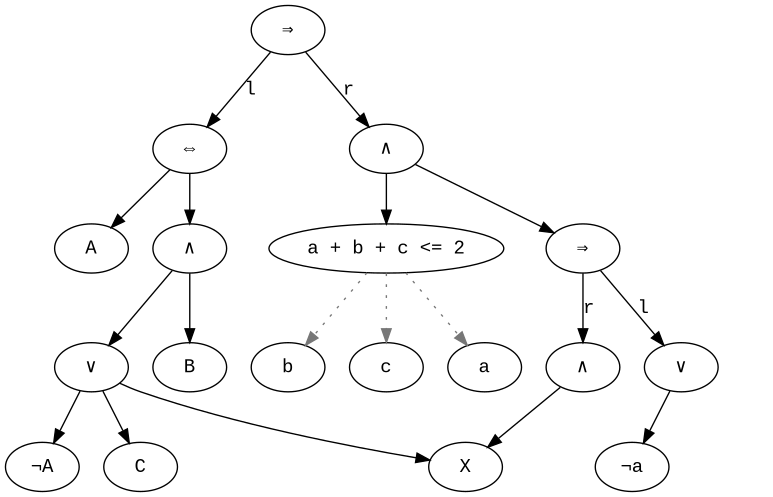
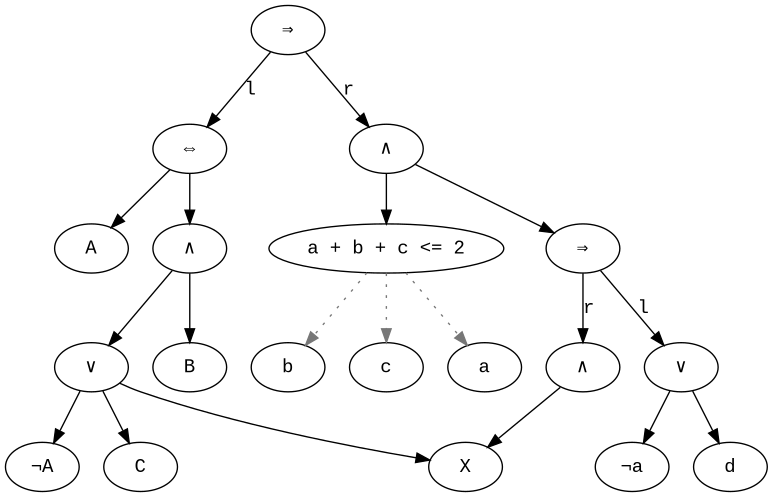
  digraph {
    fontname="Liberation Mono"
    node [fontname="Liberation Mono"]
    edge [fontname="Liberation Mono"]
    n1 [label=A]
    n2 [label="¬A"]
    n3 [label=B]
    n4 [label=C]
    n5 [label=X]
    n6 [label=a]
    n7 [label="¬a"]
    n8 [label=b]
    n9 [label=c]
+   n10 [label=d]
    n11 [label="⇒"]
    n12 [label="⇔"]
    n13 [label="∧"]
    n14 [label="∧"]
    n15 [label="a + b + c <= 2"]
    n16 [label="⇒"]
    n17 [label="∨"]
    n18 [label="∨"]
    n19 [label="∧"]
    n11 -> n12 [label=l]
    n11 -> n13 [label=r]
    n12 -> n1
    n12 -> n14
    n13 -> n15
    n13 -> n16
    n14 -> n3
    n14 -> n17
    n15 -> n6 [color="#777777" fontcolor="#777777" style=dotted]
    n15 -> n8 [color="#777777" fontcolor="#777777" style=dotted]
    n15 -> n9 [color="#777777" fontcolor="#777777" style=dotted]
    n16 -> n18 [label=l]
    n16 -> n19 [label=r]
    n17 -> n2
    n17 -> n4
    n17 -> n5
    n18 -> n7
+   n18 -> n10
    n19 -> n5
  }
